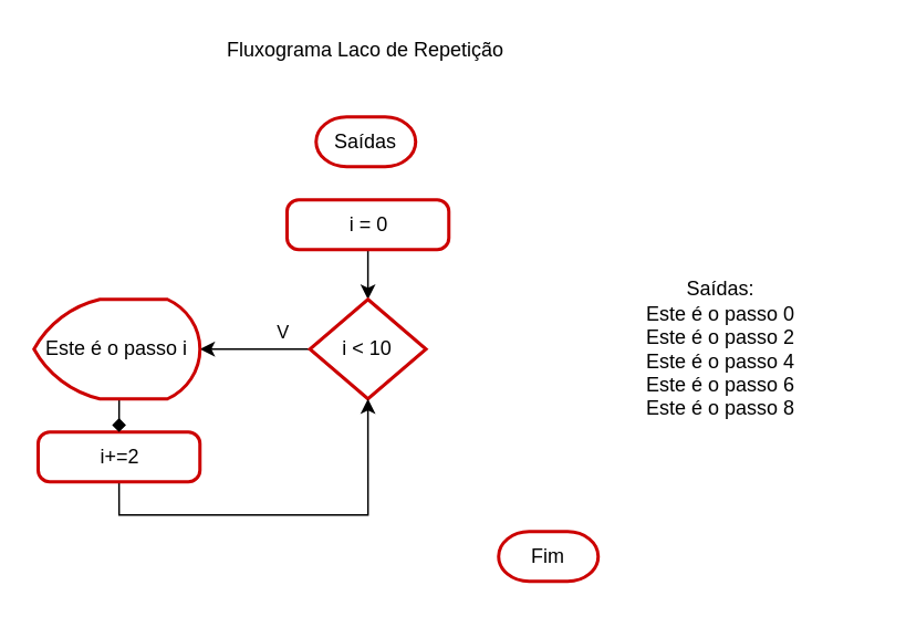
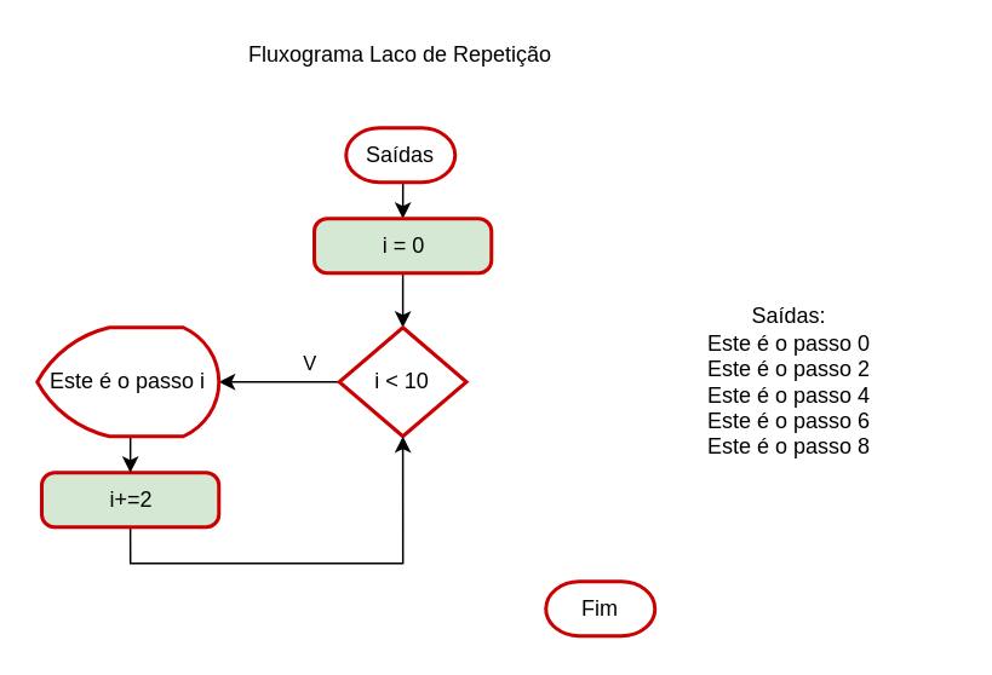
  <mxCell id="0" />
  <mxCell id="1" parent="0" />
  <mxCell id="2" value="Fluxograma Laco de Repetição" style="text;html=1;strokeColor=none;fillColor=none;align=center;verticalAlign=middle;whiteSpace=wrap;rounded=0;" vertex="1" parent="1"><mxGeometry x="130" y="20" width="180" height="20" as="geometry" /></mxCell>
+ <mxCell id="3" style="edgeStyle=orthogonalEdgeStyle;rounded=0;orthogonalLoop=1;jettySize=auto;html=1;exitX=0.5;exitY=1;exitDx=0;exitDy=0;exitPerimeter=0;entryX=0.5;entryY=0;entryDx=0;entryDy=0;" edge="1" parent="1" source="4" target="7"><mxGeometry relative="1" as="geometry" /></mxCell>
  <mxCell id="4" value="Saídas" style="strokeWidth=2;html=1;shape=mxgraph.flowchart.terminator;whiteSpace=wrap;strokeColor=#CC0000;" vertex="1" parent="1"><mxGeometry x="190" y="70" width="60" height="30" as="geometry" /></mxCell>
  <mxCell id="5" value="Fim" style="strokeWidth=2;html=1;shape=mxgraph.flowchart.terminator;whiteSpace=wrap;strokeColor=#CC0000;" vertex="1" parent="1"><mxGeometry x="300" y="320" width="60" height="30" as="geometry" /></mxCell>
  <mxCell id="6" style="edgeStyle=orthogonalEdgeStyle;rounded=0;orthogonalLoop=1;jettySize=auto;html=1;exitX=0.5;exitY=1;exitDx=0;exitDy=0;entryX=0.5;entryY=0;entryDx=0;entryDy=0;entryPerimeter=0;" edge="1" parent="1" source="7" target="9"><mxGeometry relative="1" as="geometry" /></mxCell>
- <mxCell id="7" value="i = 0" style="rounded=1;whiteSpace=wrap;html=1;absoluteArcSize=1;arcSize=14;strokeWidth=2;strokeColor=#CC0000;" vertex="1" parent="1"><mxGeometry x="172.5" y="120" width="97.5" height="30" as="geometry" /></mxCell>
+ <mxCell id="7" value="i = 0" style="rounded=1;whiteSpace=wrap;html=1;absoluteArcSize=1;arcSize=14;strokeWidth=2;strokeColor=#CC0000;fillColor=#d5e8d4;" vertex="1" parent="1"><mxGeometry x="172.5" y="120" width="97.5" height="30" as="geometry" /></mxCell>
  <mxCell id="8" value="V" style="edgeStyle=orthogonalEdgeStyle;rounded=0;orthogonalLoop=1;jettySize=auto;html=1;exitX=0;exitY=0.5;exitDx=0;exitDy=0;exitPerimeter=0;entryX=1;entryY=0.5;entryDx=0;entryDy=0;entryPerimeter=0;" edge="1" parent="1" source="9" target="13"><mxGeometry x="-0.509" y="-10" relative="1" as="geometry"><mxPoint as="offset" /></mxGeometry></mxCell>
  <mxCell id="9" value="i &amp;lt; 10" style="strokeWidth=2;html=1;shape=mxgraph.flowchart.decision;whiteSpace=wrap;strokeColor=#CC0000;" vertex="1" parent="1"><mxGeometry x="186.25" y="180" width="70" height="60" as="geometry" /></mxCell>
  <mxCell id="10" style="edgeStyle=orthogonalEdgeStyle;rounded=0;orthogonalLoop=1;jettySize=auto;html=1;exitX=0.5;exitY=1;exitDx=0;exitDy=0;entryX=0.5;entryY=1;entryDx=0;entryDy=0;entryPerimeter=0;" edge="1" parent="1" source="11" target="9"><mxGeometry relative="1" as="geometry" /></mxCell>
- <mxCell id="11" value="i+=2" style="rounded=1;whiteSpace=wrap;html=1;absoluteArcSize=1;arcSize=14;strokeWidth=2;strokeColor=#CC0000;" vertex="1" parent="1"><mxGeometry x="22.5" y="260" width="97.5" height="30" as="geometry" /></mxCell>
- <mxCell id="12" style="edgeStyle=orthogonalEdgeStyle;rounded=0;orthogonalLoop=1;jettySize=auto;html=1;exitX=0.5;exitY=1;exitDx=0;exitDy=0;exitPerimeter=0;entryX=0.5;entryY=0;entryDx=0;entryDy=0;endArrow=diamond;" edge="1" parent="1" source="13" target="11"><mxGeometry relative="1" as="geometry" /></mxCell>
+ <mxCell id="11" value="i+=2" style="rounded=1;whiteSpace=wrap;html=1;absoluteArcSize=1;arcSize=14;strokeWidth=2;strokeColor=#CC0000;fillColor=#d5e8d4;" vertex="1" parent="1"><mxGeometry x="22.5" y="260" width="97.5" height="30" as="geometry" /></mxCell>
+ <mxCell id="12" style="edgeStyle=orthogonalEdgeStyle;rounded=0;orthogonalLoop=1;jettySize=auto;html=1;exitX=0.5;exitY=1;exitDx=0;exitDy=0;exitPerimeter=0;entryX=0.5;entryY=0;entryDx=0;entryDy=0;" edge="1" parent="1" source="13" target="11"><mxGeometry relative="1" as="geometry" /></mxCell>
  <mxCell id="13" value="Este é o passo i" style="strokeWidth=2;html=1;shape=mxgraph.flowchart.display;whiteSpace=wrap;strokeColor=#CC0000;" vertex="1" parent="1"><mxGeometry x="20" y="180" width="100" height="60" as="geometry" /></mxCell>
  <mxCell id="14" value="Saídas:&lt;br&gt;Este é o passo 0&lt;br&gt;Este é o passo 2&lt;br&gt;Este é o passo 4&lt;br&gt;Este é o passo 6&lt;br&gt;Este é o passo 8&lt;br&gt;" style="text;html=1;strokeColor=none;fillColor=none;align=center;verticalAlign=middle;whiteSpace=wrap;rounded=0;" vertex="1" parent="1"><mxGeometry x="344" y="155" width="180" height="110" as="geometry" /></mxCell>
